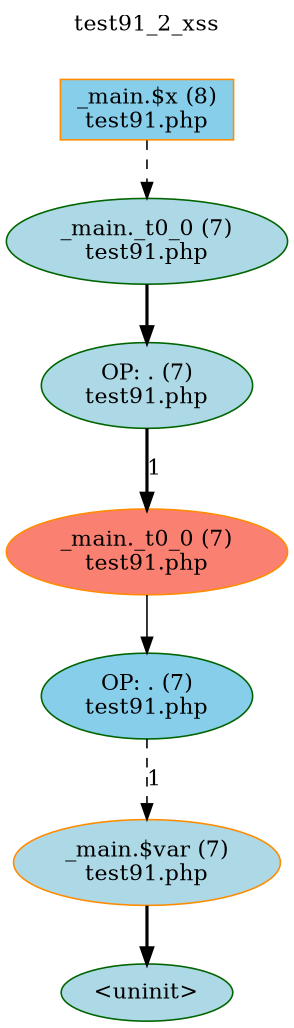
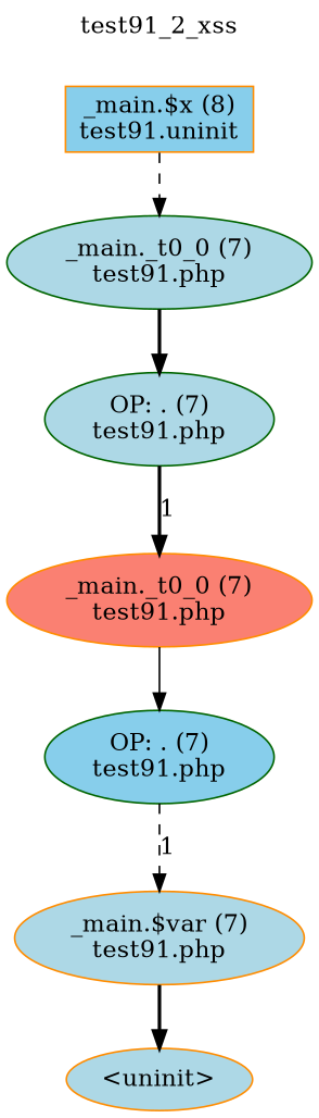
  digraph {
    label=test91_2_xss
    labelloc=t
    node [color=darkorange fillcolor=lightblue shape=ellipse style=filled]
    edge [style=bold]
-   n1 [fillcolor=skyblue label="_main.$x (8)\ntest91.php" shape=box]
+   n1 [fillcolor=skyblue label="_main.$x (8)\ntest91.uninit" shape=box]
    n2 [color=darkgreen label="_main._t0_0 (7)\ntest91.php"]
    n3 [color=darkgreen label="OP: . (7)\ntest91.php"]
    n4 [fillcolor=salmon label="_main._t0_0 (7)\ntest91.php"]
    n5 [color=darkgreen fillcolor=skyblue label="OP: . (7)\ntest91.php"]
    n6 [label="_main.$var (7)\ntest91.php"]
-   n7 [color=darkgreen label="<uninit>"]
+   n7 [label="<uninit>"]
    n1 -> n2 [style=dashed]
    n2 -> n3
    n3 -> n4 [label=1]
    n4 -> n5 [style=solid]
    n5 -> n6 [label=1 style=dashed]
    n6 -> n7
  }
